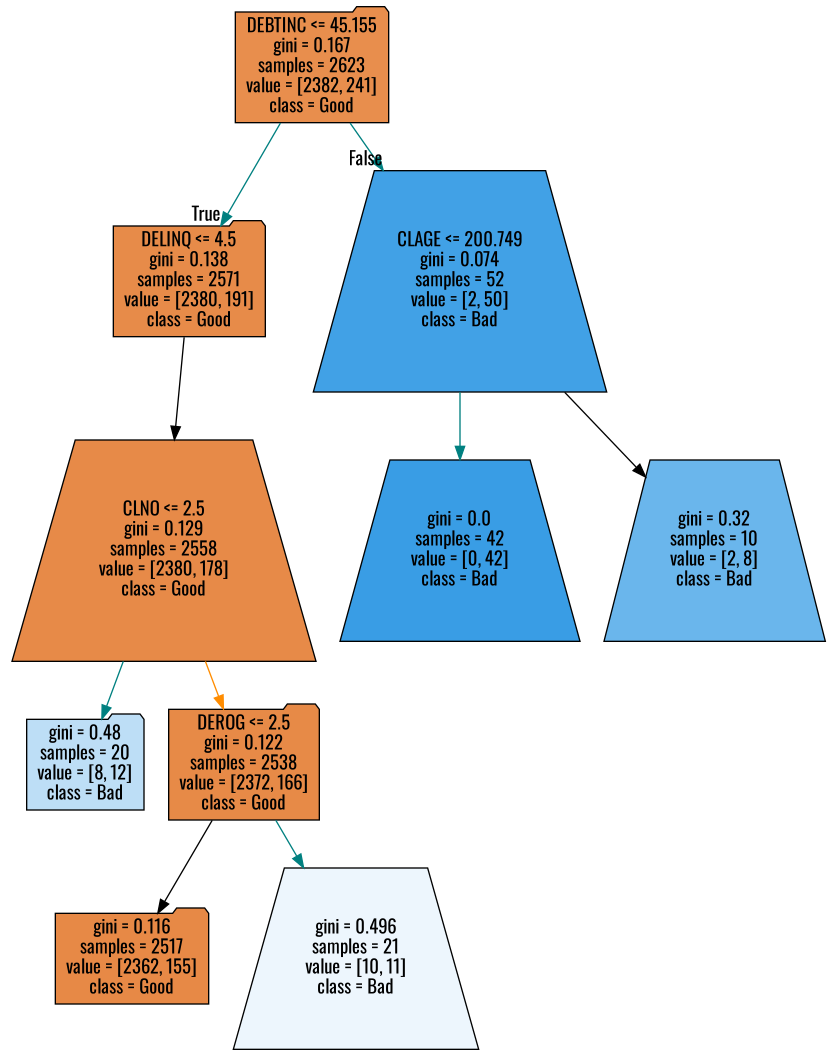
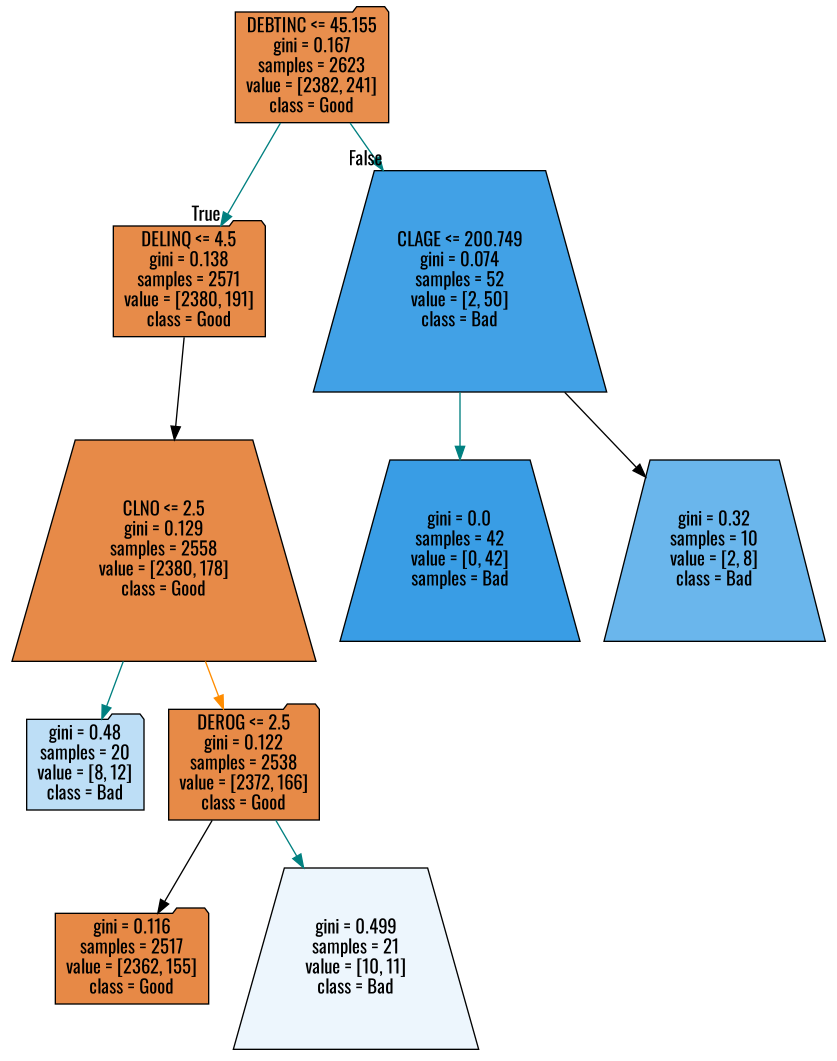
  digraph {
    fontname=Oswald
    node [color=black fontname=Oswald shape=folder style=filled]
    edge [color=teal fontname=Oswald]
    n1 [fillcolor="#e88e4d" label="DEBTINC <= 45.155\ngini = 0.167\nsamples = 2623\nvalue = [2382, 241]\nclass = Good"]
    n2 [fillcolor="#e78b49" label="DELINQ <= 4.5\ngini = 0.138\nsamples = 2571\nvalue = [2380, 191]\nclass = Good"]
    n3 [fillcolor="#41a1e6" label="CLAGE <= 200.749\ngini = 0.074\nsamples = 52\nvalue = [2, 50]\nclass = Bad" shape=trapezium]
    n4 [fillcolor="#e78a48" label="CLNO <= 2.5\ngini = 0.129\nsamples = 2558\nvalue = [2380, 178]\nclass = Good" shape=trapezium]
-   n5 [fillcolor="#399de5" label="gini = 0.0\nsamples = 42\nvalue = [0, 42]\nclass = Bad" shape=trapezium]
+   n5 [fillcolor="#399de5" label="gini = 0.0\nsamples = 42\nvalue = [0, 42]\nsamples = Bad" shape=trapezium]
    n6 [fillcolor="#6ab6ec" label="gini = 0.32\nsamples = 10\nvalue = [2, 8]\nclass = Bad" shape=trapezium]
    n7 [fillcolor="#bddef6" label="gini = 0.48\nsamples = 20\nvalue = [8, 12]\nclass = Bad"]
    n8 [fillcolor="#e78a47" label="DEROG <= 2.5\ngini = 0.122\nsamples = 2538\nvalue = [2372, 166]\nclass = Good"]
    n9 [fillcolor="#e78946" label="gini = 0.116\nsamples = 2517\nvalue = [2362, 155]\nclass = Good"]
-   n10 [fillcolor="#edf6fd" label="gini = 0.496\nsamples = 21\nvalue = [10, 11]\nclass = Bad" shape=trapezium]
+   n10 [fillcolor="#edf6fd" label="gini = 0.499\nsamples = 21\nvalue = [10, 11]\nclass = Bad" shape=trapezium]
    n1 -> n2 [headlabel=True labelangle=45 labeldistance=2.5]
    n1 -> n3 [headlabel=False labelangle=-45 labeldistance=2.5]
    n2 -> n4 [color=black]
    n3 -> n5
    n3 -> n6 [color=black]
    n4 -> n7
    n4 -> n8 [color=darkorange]
    n8 -> n9 [color=black]
    n8 -> n10
  }
